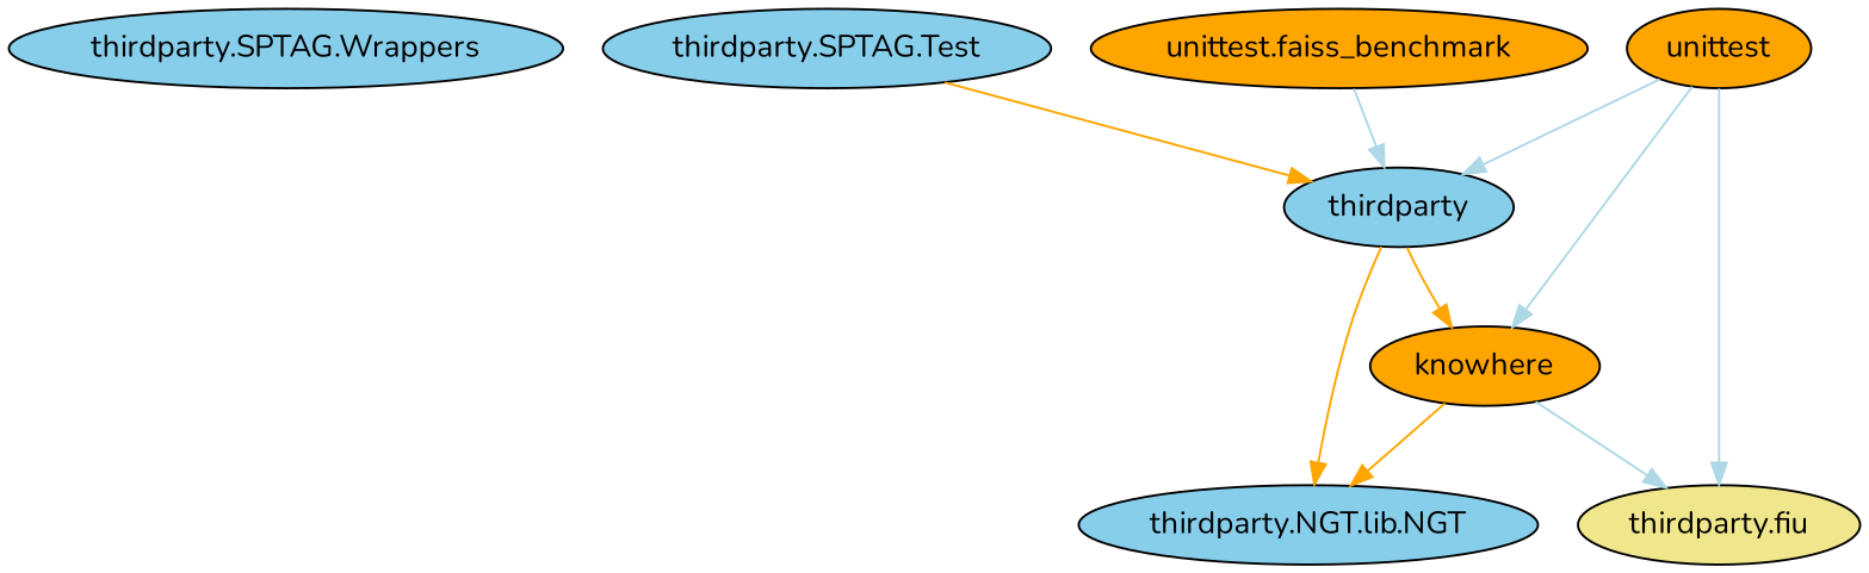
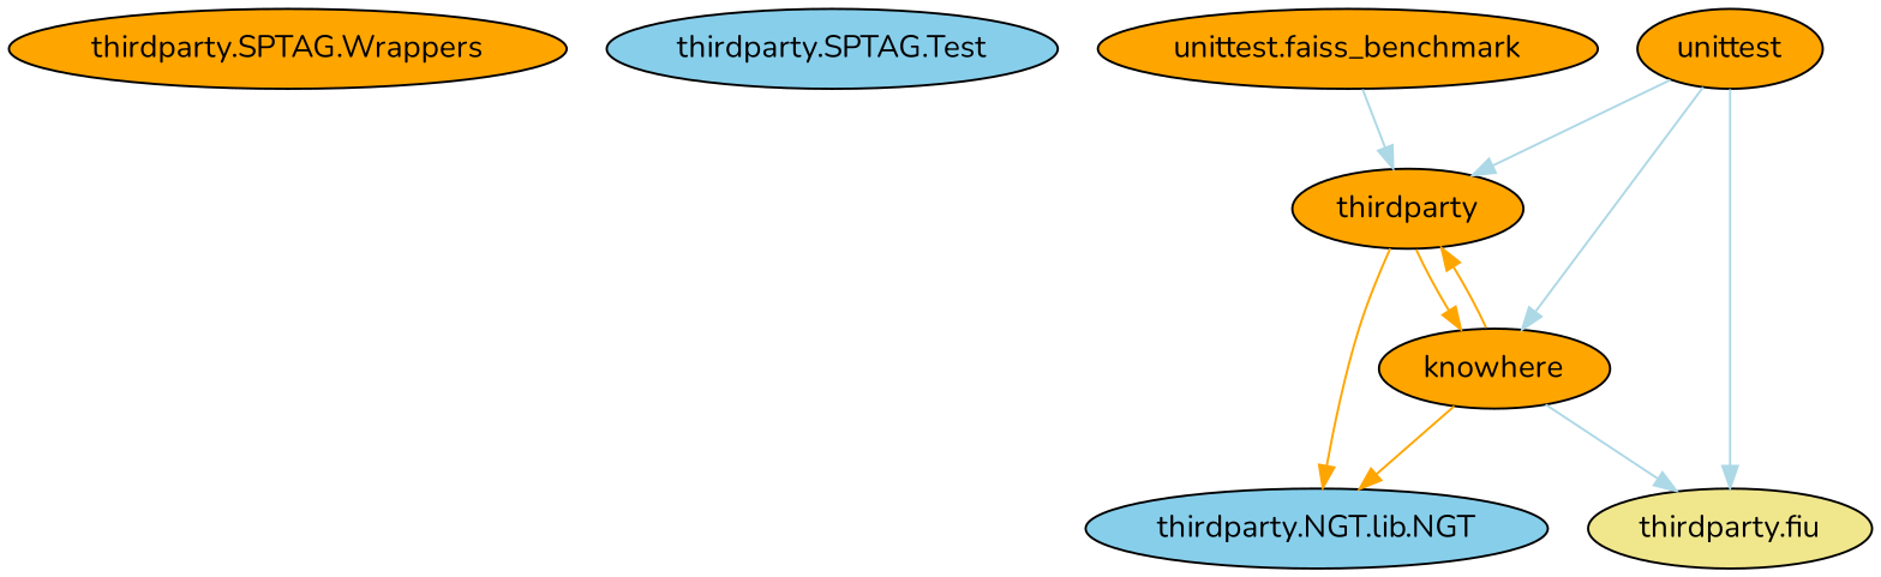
  digraph {
    fontname=Nunito
    node [fillcolor=orange fontname=Nunito shape=oval style=filled]
    edge [color=lightblue fontname=Nunito]
-   "thirdparty.SPTAG.Wrappers" [fillcolor=skyblue]
+   "thirdparty.SPTAG.Wrappers"
    "thirdparty.NGT.lib.NGT" [fillcolor=skyblue]
-   thirdparty [fillcolor=skyblue]
+   thirdparty
    knowhere
    "thirdparty.fiu" [fillcolor=khaki]
    "thirdparty.SPTAG.Test" [fillcolor=skyblue]
    "unittest.faiss_benchmark"
    unittest
    thirdparty -> "thirdparty.NGT.lib.NGT" [color=orange]
    thirdparty -> knowhere [color=orange]
    knowhere -> "thirdparty.NGT.lib.NGT" [color=orange]
-   "thirdparty.SPTAG.Test" -> thirdparty [color=orange]
+   knowhere -> thirdparty [color=orange]
    knowhere -> "thirdparty.fiu"
    "unittest.faiss_benchmark" -> thirdparty
    unittest -> thirdparty
    unittest -> knowhere
    unittest -> "thirdparty.fiu"
  }
